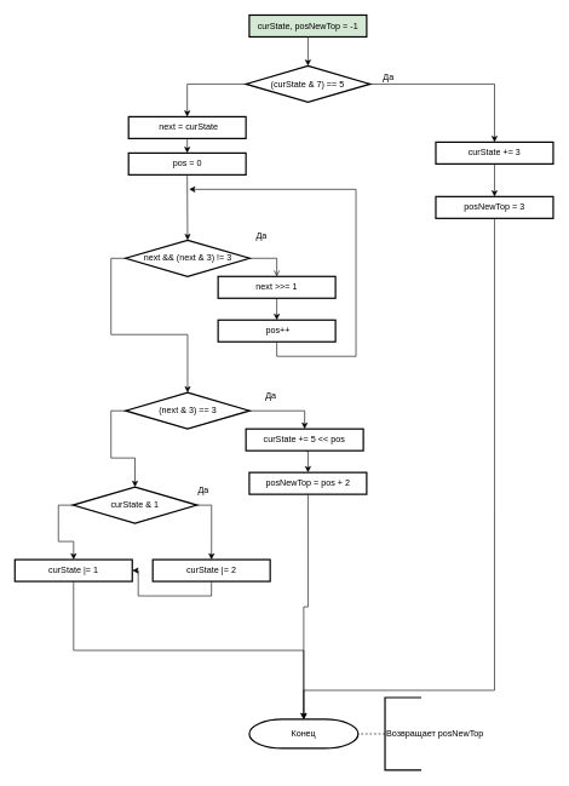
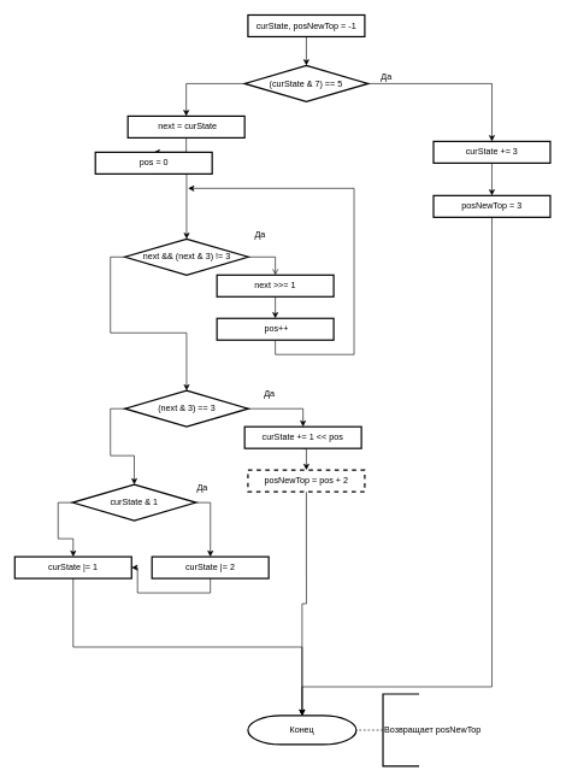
  <mxCell id="0" />
  <mxCell id="1" parent="0" />
  <mxCell id="2" style="edgeStyle=orthogonalEdgeStyle;rounded=0;orthogonalLoop=1;jettySize=auto;html=1;exitX=1;exitY=0.5;exitDx=0;exitDy=0;entryX=0.5;entryY=0;entryDx=0;entryDy=0;" parent="1" source="4" target="9" edge="1"><mxGeometry relative="1" as="geometry" /></mxCell>
  <mxCell id="3" style="edgeStyle=orthogonalEdgeStyle;rounded=0;orthogonalLoop=1;jettySize=auto;html=1;exitX=0;exitY=0.5;exitDx=0;exitDy=0;entryX=0.5;entryY=0;entryDx=0;entryDy=0;" parent="1" source="4" target="14" edge="1"><mxGeometry relative="1" as="geometry" /></mxCell>
  <mxCell id="4" value="(curState &amp;amp; 7) == 5" style="rhombus;whiteSpace=wrap;html=1;strokeWidth=2;" parent="1" vertex="1"><mxGeometry x="338.38" y="90" width="171" height="50" as="geometry" /></mxCell>
  <mxCell id="5" style="edgeStyle=orthogonalEdgeStyle;rounded=0;orthogonalLoop=1;jettySize=auto;html=1;exitX=0.5;exitY=1;exitDx=0;exitDy=0;entryX=0.5;entryY=0;entryDx=0;entryDy=0;" parent="1" source="6" target="4" edge="1"><mxGeometry relative="1" as="geometry" /></mxCell>
- <mxCell id="6" value="curState,&amp;nbsp;posNewTop = -1" style="rounded=0;whiteSpace=wrap;html=1;absoluteArcSize=1;arcSize=14;strokeWidth=2;fillColor=#d5e8d4;" parent="1" vertex="1"><mxGeometry x="343" y="20" width="161.75" height="30" as="geometry" /></mxCell>
+ <mxCell id="6" value="curState,&amp;nbsp;posNewTop = -1" style="rounded=0;whiteSpace=wrap;html=1;absoluteArcSize=1;arcSize=14;strokeWidth=2;" parent="1" vertex="1"><mxGeometry x="343" y="20" width="161.75" height="30" as="geometry" /></mxCell>
  <mxCell id="7" value="Конец" style="strokeWidth=2;html=1;shape=mxgraph.flowchart.terminator;whiteSpace=wrap;" parent="1" vertex="1"><mxGeometry x="343" y="990" width="150" height="40" as="geometry" /></mxCell>
  <mxCell id="8" style="edgeStyle=orthogonalEdgeStyle;rounded=0;orthogonalLoop=1;jettySize=auto;html=1;exitX=0.5;exitY=1;exitDx=0;exitDy=0;entryX=0.5;entryY=0;entryDx=0;entryDy=0;" parent="1" source="9" target="12" edge="1"><mxGeometry relative="1" as="geometry" /></mxCell>
  <mxCell id="9" value="curState += 3" style="rounded=0;whiteSpace=wrap;html=1;absoluteArcSize=1;arcSize=14;strokeWidth=2;" parent="1" vertex="1"><mxGeometry x="600" y="195" width="161.75" height="30" as="geometry" /></mxCell>
  <mxCell id="10" value="Да" style="text;html=1;strokeColor=none;fillColor=none;align=center;verticalAlign=middle;whiteSpace=wrap;rounded=0;" parent="1" vertex="1"><mxGeometry x="504.75" y="90" width="60" height="30" as="geometry" /></mxCell>
  <mxCell id="11" style="edgeStyle=orthogonalEdgeStyle;rounded=0;orthogonalLoop=1;jettySize=auto;html=1;exitX=0.5;exitY=1;exitDx=0;exitDy=0;entryX=0.5;entryY=0;entryDx=0;entryDy=0;entryPerimeter=0;" parent="1" source="12" target="7" edge="1"><mxGeometry relative="1" as="geometry"><Array as="points"><mxPoint x="681" y="950" /><mxPoint x="418" y="950" /></Array></mxGeometry></mxCell>
  <mxCell id="12" value="posNewTop = 3" style="rounded=0;whiteSpace=wrap;html=1;absoluteArcSize=1;arcSize=14;strokeWidth=2;" parent="1" vertex="1"><mxGeometry x="600" y="270" width="161.75" height="30" as="geometry" /></mxCell>
  <mxCell id="13" style="edgeStyle=orthogonalEdgeStyle;rounded=0;orthogonalLoop=1;jettySize=auto;html=1;exitX=0.5;exitY=1;exitDx=0;exitDy=0;entryX=0.5;entryY=0;entryDx=0;entryDy=0;" parent="1" source="14" target="16" edge="1"><mxGeometry relative="1" as="geometry" /></mxCell>
  <mxCell id="14" value="&amp;nbsp;next = curState" style="rounded=0;whiteSpace=wrap;html=1;absoluteArcSize=1;arcSize=14;strokeWidth=2;" parent="1" vertex="1"><mxGeometry x="176.63" y="160" width="161.75" height="30" as="geometry" /></mxCell>
  <mxCell id="15" style="edgeStyle=orthogonalEdgeStyle;rounded=0;orthogonalLoop=1;jettySize=auto;html=1;exitX=0.5;exitY=1;exitDx=0;exitDy=0;entryX=0.5;entryY=0;entryDx=0;entryDy=0;" parent="1" source="16" target="19" edge="1"><mxGeometry relative="1" as="geometry"><Array as="points"><mxPoint x="258" y="240" /></Array></mxGeometry></mxCell>
- <mxCell id="16" value="pos = 0" style="rounded=0;whiteSpace=wrap;html=1;absoluteArcSize=1;arcSize=14;strokeWidth=2;" parent="1" vertex="1"><mxGeometry x="176.63" y="210" width="161.75" height="30" as="geometry" /></mxCell>
+ <mxCell id="16" value="pos = 0" style="rounded=0;whiteSpace=wrap;html=1;absoluteArcSize=1;arcSize=14;strokeWidth=2;" parent="1" vertex="1"><mxGeometry x="131.63" y="210" width="161.75" height="30" as="geometry" /></mxCell>
  <mxCell id="17" style="edgeStyle=orthogonalEdgeStyle;rounded=0;orthogonalLoop=1;jettySize=auto;html=1;exitX=1;exitY=0.5;exitDx=0;exitDy=0;endArrow=open;" parent="1" source="19" target="21" edge="1"><mxGeometry relative="1" as="geometry" /></mxCell>
  <mxCell id="18" style="edgeStyle=orthogonalEdgeStyle;rounded=0;orthogonalLoop=1;jettySize=auto;html=1;exitX=0;exitY=0.5;exitDx=0;exitDy=0;entryX=0.5;entryY=0;entryDx=0;entryDy=0;" parent="1" source="19" target="26" edge="1"><mxGeometry relative="1" as="geometry" /></mxCell>
  <mxCell id="19" value="next &amp;amp;&amp;amp; (next &amp;amp; 3) != 3" style="rhombus;whiteSpace=wrap;html=1;strokeWidth=2;" parent="1" vertex="1"><mxGeometry x="172.5" y="330" width="171" height="50" as="geometry" /></mxCell>
  <mxCell id="20" style="edgeStyle=orthogonalEdgeStyle;rounded=0;orthogonalLoop=1;jettySize=auto;html=1;exitX=0.5;exitY=1;exitDx=0;exitDy=0;entryX=0.5;entryY=0;entryDx=0;entryDy=0;" parent="1" source="21" target="23" edge="1"><mxGeometry relative="1" as="geometry" /></mxCell>
  <mxCell id="21" value="next &amp;gt;&amp;gt;= 1" style="rounded=0;whiteSpace=wrap;html=1;absoluteArcSize=1;arcSize=14;strokeWidth=2;" parent="1" vertex="1"><mxGeometry x="300" y="380" width="161.75" height="30" as="geometry" /></mxCell>
  <mxCell id="22" style="edgeStyle=orthogonalEdgeStyle;rounded=0;orthogonalLoop=1;jettySize=auto;html=1;exitX=0.5;exitY=1;exitDx=0;exitDy=0;" parent="1" source="23" edge="1"><mxGeometry relative="1" as="geometry"><mxPoint x="260" y="260" as="targetPoint" /><Array as="points"><mxPoint x="381" y="490" /><mxPoint x="490" y="490" /><mxPoint x="490" y="260" /></Array></mxGeometry></mxCell>
  <mxCell id="23" value="&amp;nbsp;pos++" style="rounded=0;whiteSpace=wrap;html=1;absoluteArcSize=1;arcSize=14;strokeWidth=2;" parent="1" vertex="1"><mxGeometry x="300" y="440" width="161.75" height="30" as="geometry" /></mxCell>
  <mxCell id="24" style="edgeStyle=orthogonalEdgeStyle;rounded=0;orthogonalLoop=1;jettySize=auto;html=1;exitX=1;exitY=0.5;exitDx=0;exitDy=0;entryX=0.5;entryY=0;entryDx=0;entryDy=0;" parent="1" source="26" target="28" edge="1"><mxGeometry relative="1" as="geometry" /></mxCell>
  <mxCell id="25" style="edgeStyle=orthogonalEdgeStyle;rounded=0;orthogonalLoop=1;jettySize=auto;html=1;exitX=0;exitY=0.5;exitDx=0;exitDy=0;entryX=0.5;entryY=0;entryDx=0;entryDy=0;" parent="1" source="26" target="33" edge="1"><mxGeometry relative="1" as="geometry" /></mxCell>
  <mxCell id="26" value="(next &amp;amp; 3) == 3" style="rhombus;whiteSpace=wrap;html=1;strokeWidth=2;" parent="1" vertex="1"><mxGeometry x="172.5" y="540" width="171" height="50" as="geometry" /></mxCell>
  <mxCell id="27" style="edgeStyle=orthogonalEdgeStyle;rounded=0;orthogonalLoop=1;jettySize=auto;html=1;exitX=0.5;exitY=1;exitDx=0;exitDy=0;entryX=0.5;entryY=0;entryDx=0;entryDy=0;" parent="1" source="28" target="30" edge="1"><mxGeometry relative="1" as="geometry" /></mxCell>
- <mxCell id="28" value="curState += 5 &amp;lt;&amp;lt; pos" style="rounded=0;whiteSpace=wrap;html=1;absoluteArcSize=1;arcSize=14;strokeWidth=2;" parent="1" vertex="1"><mxGeometry x="338.38" y="590" width="161.75" height="30" as="geometry" /></mxCell>
+ <mxCell id="28" value="curState += 1 &amp;lt;&amp;lt; pos" style="rounded=0;whiteSpace=wrap;html=1;absoluteArcSize=1;arcSize=14;strokeWidth=2;" parent="1" vertex="1"><mxGeometry x="338.38" y="590" width="161.75" height="30" as="geometry" /></mxCell>
  <mxCell id="29" style="edgeStyle=orthogonalEdgeStyle;rounded=0;orthogonalLoop=1;jettySize=auto;html=1;exitX=0.5;exitY=1;exitDx=0;exitDy=0;entryX=0.5;entryY=0;entryDx=0;entryDy=0;entryPerimeter=0;" parent="1" source="30" target="7" edge="1"><mxGeometry relative="1" as="geometry" /></mxCell>
- <mxCell id="30" value="posNewTop = pos + 2" style="rounded=0;whiteSpace=wrap;html=1;absoluteArcSize=1;arcSize=14;strokeWidth=2;" parent="1" vertex="1"><mxGeometry x="343" y="650" width="161.75" height="30" as="geometry" /></mxCell>
+ <mxCell id="30" value="posNewTop = pos + 2" style="rounded=0;whiteSpace=wrap;html=1;absoluteArcSize=1;arcSize=14;strokeWidth=2;dashed=1;" parent="1" vertex="1"><mxGeometry x="343" y="650" width="161.75" height="30" as="geometry" /></mxCell>
  <mxCell id="31" style="edgeStyle=orthogonalEdgeStyle;rounded=0;orthogonalLoop=1;jettySize=auto;html=1;exitX=1;exitY=0.5;exitDx=0;exitDy=0;entryX=0.5;entryY=0;entryDx=0;entryDy=0;" parent="1" source="33" target="35" edge="1"><mxGeometry relative="1" as="geometry" /></mxCell>
  <mxCell id="32" style="edgeStyle=orthogonalEdgeStyle;rounded=0;orthogonalLoop=1;jettySize=auto;html=1;exitX=0;exitY=0.5;exitDx=0;exitDy=0;" parent="1" source="33" target="37" edge="1"><mxGeometry relative="1" as="geometry" /></mxCell>
  <mxCell id="33" value="curState &amp;amp; 1" style="rhombus;whiteSpace=wrap;html=1;strokeWidth=2;" parent="1" vertex="1"><mxGeometry x="100" y="670" width="171" height="50" as="geometry" /></mxCell>
  <mxCell id="34" style="edgeStyle=orthogonalEdgeStyle;rounded=0;orthogonalLoop=1;jettySize=auto;html=1;exitX=0.5;exitY=1;exitDx=0;exitDy=0;" parent="1" source="35" target="37" edge="1"><mxGeometry relative="1" as="geometry" /></mxCell>
  <mxCell id="35" value="curState |= 2" style="rounded=0;whiteSpace=wrap;html=1;absoluteArcSize=1;arcSize=14;strokeWidth=2;" parent="1" vertex="1"><mxGeometry x="210" y="770" width="161.75" height="30" as="geometry" /></mxCell>
  <mxCell id="36" style="edgeStyle=orthogonalEdgeStyle;rounded=0;orthogonalLoop=1;jettySize=auto;html=1;exitX=0.5;exitY=1;exitDx=0;exitDy=0;entryX=0.5;entryY=0;entryDx=0;entryDy=0;entryPerimeter=0;" parent="1" source="37" target="7" edge="1"><mxGeometry relative="1" as="geometry" /></mxCell>
  <mxCell id="37" value="curState |= 1" style="rounded=0;whiteSpace=wrap;html=1;absoluteArcSize=1;arcSize=14;strokeWidth=2;" parent="1" vertex="1"><mxGeometry x="20" y="770" width="161.75" height="30" as="geometry" /></mxCell>
  <mxCell id="38" value="Да" style="text;html=1;strokeColor=none;fillColor=none;align=center;verticalAlign=middle;whiteSpace=wrap;rounded=0;" parent="1" vertex="1"><mxGeometry x="330" y="310" width="60" height="30" as="geometry" /></mxCell>
  <mxCell id="39" value="Да" style="text;html=1;strokeColor=none;fillColor=none;align=center;verticalAlign=middle;whiteSpace=wrap;rounded=0;" parent="1" vertex="1"><mxGeometry x="343" y="530" width="60" height="30" as="geometry" /></mxCell>
  <mxCell id="40" value="Да" style="text;html=1;strokeColor=none;fillColor=none;align=center;verticalAlign=middle;whiteSpace=wrap;rounded=0;" parent="1" vertex="1"><mxGeometry x="250" y="660" width="60" height="30" as="geometry" /></mxCell>
  <mxCell id="41" style="edgeStyle=orthogonalEdgeStyle;rounded=0;orthogonalLoop=1;jettySize=auto;html=1;exitX=0;exitY=0.5;exitDx=0;exitDy=0;exitPerimeter=0;entryX=1;entryY=0.5;entryDx=0;entryDy=0;entryPerimeter=0;dashed=1;endArrow=none;endFill=0;" edge="1" parent="1" source="42" target="7"><mxGeometry relative="1" as="geometry" /></mxCell>
  <mxCell id="42" value="Возвращает posNewTop" style="strokeWidth=2;html=1;shape=mxgraph.flowchart.annotation_1;align=left;pointerEvents=1;" vertex="1" parent="1"><mxGeometry x="530" y="960" width="50" height="100" as="geometry" /></mxCell>
